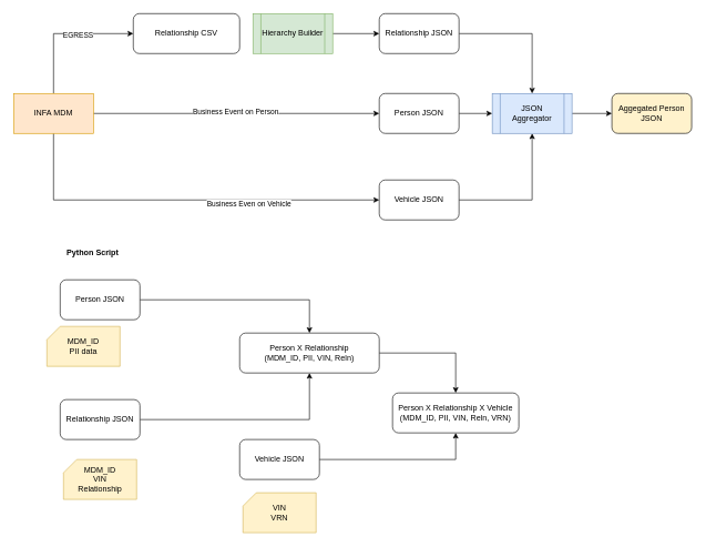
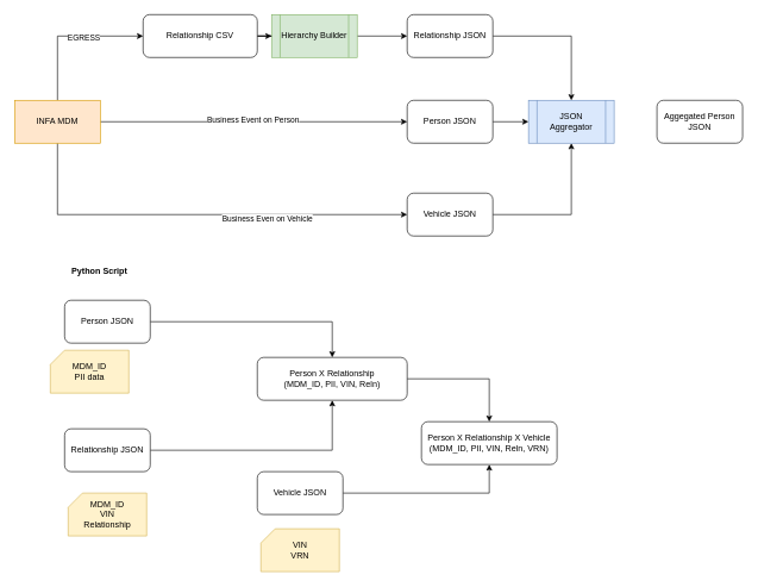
  <mxCell id="0" />
  <mxCell id="1" parent="0" />
  <mxCell id="2" style="edgeStyle=orthogonalEdgeStyle;rounded=0;orthogonalLoop=1;jettySize=auto;html=1;" edge="1" parent="1" source="3" target="20"><mxGeometry relative="1" as="geometry" /></mxCell>
  <mxCell id="3" value="Person JSON" style="rounded=1;whiteSpace=wrap;html=1;" vertex="1" parent="1"><mxGeometry x="570" y="140" width="120" height="60" as="geometry" /></mxCell>
  <mxCell id="4" style="edgeStyle=orthogonalEdgeStyle;rounded=0;orthogonalLoop=1;jettySize=auto;html=1;" edge="1" parent="1" source="10" target="3"><mxGeometry relative="1" as="geometry" /></mxCell>
  <mxCell id="5" value="Business Event on Person" style="edgeLabel;html=1;align=center;verticalAlign=middle;resizable=0;points=[];" vertex="1" connectable="0" parent="4"><mxGeometry x="-0.011" y="4" relative="1" as="geometry"><mxPoint as="offset" /></mxGeometry></mxCell>
  <mxCell id="6" style="edgeStyle=orthogonalEdgeStyle;rounded=0;orthogonalLoop=1;jettySize=auto;html=1;entryX=0;entryY=0.5;entryDx=0;entryDy=0;" edge="1" parent="1" source="10" target="12"><mxGeometry relative="1" as="geometry"><Array as="points"><mxPoint x="80" y="300" /></Array></mxGeometry></mxCell>
  <mxCell id="7" value="Business Even on Vehicle" style="edgeLabel;html=1;align=center;verticalAlign=middle;resizable=0;points=[];" vertex="1" connectable="0" parent="6"><mxGeometry x="0.333" y="-5" relative="1" as="geometry"><mxPoint as="offset" /></mxGeometry></mxCell>
  <mxCell id="8" style="edgeStyle=orthogonalEdgeStyle;rounded=0;orthogonalLoop=1;jettySize=auto;html=1;entryX=0;entryY=0.5;entryDx=0;entryDy=0;" edge="1" parent="1" source="10" target="18"><mxGeometry relative="1" as="geometry"><Array as="points"><mxPoint x="80" y="50" /></Array></mxGeometry></mxCell>
  <mxCell id="9" value="EGRESS" style="edgeLabel;html=1;align=center;verticalAlign=middle;resizable=0;points=[];" vertex="1" connectable="0" parent="8"><mxGeometry x="0.2" y="-1" relative="1" as="geometry"><mxPoint as="offset" /></mxGeometry></mxCell>
  <mxCell id="10" value="INFA MDM" style="rounded=0;whiteSpace=wrap;html=1;fillColor=#ffe6cc;strokeColor=#d79b00;" vertex="1" parent="1"><mxGeometry x="20" y="140" width="120" height="60" as="geometry" /></mxCell>
  <mxCell id="11" style="edgeStyle=orthogonalEdgeStyle;rounded=0;orthogonalLoop=1;jettySize=auto;html=1;entryX=0.5;entryY=1;entryDx=0;entryDy=0;" edge="1" parent="1" source="12" target="20"><mxGeometry relative="1" as="geometry" /></mxCell>
  <mxCell id="12" value="Vehicle JSON" style="rounded=1;whiteSpace=wrap;html=1;" vertex="1" parent="1"><mxGeometry x="570" y="270" width="120" height="60" as="geometry" /></mxCell>
  <mxCell id="13" style="edgeStyle=orthogonalEdgeStyle;rounded=0;orthogonalLoop=1;jettySize=auto;html=1;" edge="1" parent="1" source="14" target="20"><mxGeometry relative="1" as="geometry" /></mxCell>
  <mxCell id="14" value="Relationship JSON" style="rounded=1;whiteSpace=wrap;html=1;" vertex="1" parent="1"><mxGeometry x="570" y="20" width="120" height="60" as="geometry" /></mxCell>
  <mxCell id="15" style="edgeStyle=orthogonalEdgeStyle;rounded=0;orthogonalLoop=1;jettySize=auto;html=1;" edge="1" parent="1" source="16" target="14"><mxGeometry relative="1" as="geometry" /></mxCell>
  <mxCell id="16" value="Hierarchy Builder" style="shape=process;whiteSpace=wrap;html=1;backgroundOutline=1;fillColor=#d5e8d4;strokeColor=#82b366;" vertex="1" parent="1"><mxGeometry x="380" y="20" width="120" height="60" as="geometry" /></mxCell>
+ <mxCell id="17" style="edgeStyle=orthogonalEdgeStyle;rounded=0;orthogonalLoop=1;jettySize=auto;html=1;" edge="1" parent="1" source="18" target="16"><mxGeometry relative="1" as="geometry" /></mxCell>
  <mxCell id="18" value="Relationship CSV" style="rounded=1;whiteSpace=wrap;html=1;" vertex="1" parent="1"><mxGeometry x="200" y="20" width="160" height="60" as="geometry" /></mxCell>
- <mxCell id="19" style="edgeStyle=orthogonalEdgeStyle;rounded=0;orthogonalLoop=1;jettySize=auto;html=1;" edge="1" parent="1" source="20" target="21"><mxGeometry relative="1" as="geometry" /></mxCell>
  <mxCell id="20" value="JSON Aggregator" style="shape=process;whiteSpace=wrap;html=1;backgroundOutline=1;fillColor=#dae8fc;strokeColor=#6c8ebf;" vertex="1" parent="1"><mxGeometry x="740" y="140" width="120" height="60" as="geometry" /></mxCell>
- <mxCell id="21" value="Aggegated Person JSON" style="rounded=1;whiteSpace=wrap;html=1;fillColor=#fff2cc;" vertex="1" parent="1"><mxGeometry x="920" y="140" width="120" height="60" as="geometry" /></mxCell>
+ <mxCell id="21" value="Aggegated Person JSON" style="rounded=1;whiteSpace=wrap;html=1;" vertex="1" parent="1"><mxGeometry x="920" y="140" width="120" height="60" as="geometry" /></mxCell>
  <mxCell id="22" style="edgeStyle=orthogonalEdgeStyle;rounded=0;orthogonalLoop=1;jettySize=auto;html=1;" edge="1" parent="1" source="23" target="31"><mxGeometry relative="1" as="geometry" /></mxCell>
  <mxCell id="23" value="Person JSON" style="rounded=1;whiteSpace=wrap;html=1;" vertex="1" parent="1"><mxGeometry x="90" y="420" width="120" height="60" as="geometry" /></mxCell>
  <mxCell id="24" value="MDM_ID&lt;br&gt;PII data" style="shape=card;whiteSpace=wrap;html=1;fillColor=#fff2cc;strokeColor=#d6b656;size=20;" vertex="1" parent="1"><mxGeometry x="70" y="490" width="110" height="60" as="geometry" /></mxCell>
  <mxCell id="25" style="edgeStyle=orthogonalEdgeStyle;rounded=0;orthogonalLoop=1;jettySize=auto;html=1;entryX=0.5;entryY=1;entryDx=0;entryDy=0;" edge="1" parent="1" source="26" target="32"><mxGeometry relative="1" as="geometry" /></mxCell>
  <mxCell id="26" value="Vehicle JSON" style="rounded=1;whiteSpace=wrap;html=1;" vertex="1" parent="1"><mxGeometry x="360" y="660" width="120" height="60" as="geometry" /></mxCell>
  <mxCell id="27" style="edgeStyle=orthogonalEdgeStyle;rounded=0;orthogonalLoop=1;jettySize=auto;html=1;" edge="1" parent="1" source="28" target="31"><mxGeometry relative="1" as="geometry" /></mxCell>
  <mxCell id="28" value="Relationship JSON" style="rounded=1;whiteSpace=wrap;html=1;" vertex="1" parent="1"><mxGeometry x="90" y="600" width="120" height="60" as="geometry" /></mxCell>
  <mxCell id="29" value="MDM_ID&lt;br&gt;VIN&lt;br&gt;Relationship" style="shape=card;whiteSpace=wrap;html=1;fillColor=#fff2cc;strokeColor=#d6b656;size=20;" vertex="1" parent="1"><mxGeometry x="95" y="690" width="110" height="60" as="geometry" /></mxCell>
  <mxCell id="30" style="edgeStyle=orthogonalEdgeStyle;rounded=0;orthogonalLoop=1;jettySize=auto;html=1;" edge="1" parent="1" source="31" target="32"><mxGeometry relative="1" as="geometry" /></mxCell>
  <mxCell id="31" value="Person X Relationship&lt;br&gt;(MDM_ID, PII, VIN, Reln)" style="rounded=1;whiteSpace=wrap;html=1;" vertex="1" parent="1"><mxGeometry x="360" y="500" width="210" height="60" as="geometry" /></mxCell>
  <mxCell id="32" value="Person X Relationship X Vehicle&lt;br&gt;(MDM_ID, PII, VIN, Reln,&amp;nbsp;VRN)" style="rounded=1;whiteSpace=wrap;html=1;" vertex="1" parent="1"><mxGeometry x="590" y="590" width="190" height="60" as="geometry" /></mxCell>
  <mxCell id="33" value="VIN&lt;br&gt;VRN" style="shape=card;whiteSpace=wrap;html=1;fillColor=#fff2cc;strokeColor=#d6b656;size=20;" vertex="1" parent="1"><mxGeometry x="365" y="740" width="110" height="60" as="geometry" /></mxCell>
  <mxCell id="34" value="Python Script" style="text;html=1;strokeColor=none;fillColor=none;align=center;verticalAlign=middle;whiteSpace=wrap;rounded=0;fontStyle=1" vertex="1" parent="1"><mxGeometry x="88" y="365" width="102" height="30" as="geometry" /></mxCell>
